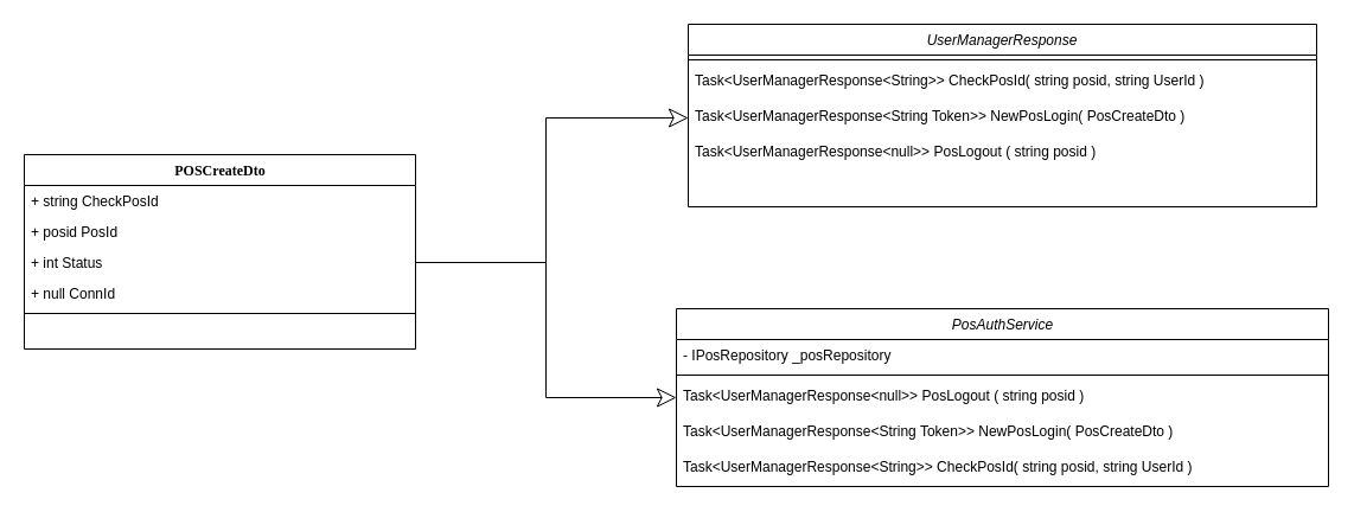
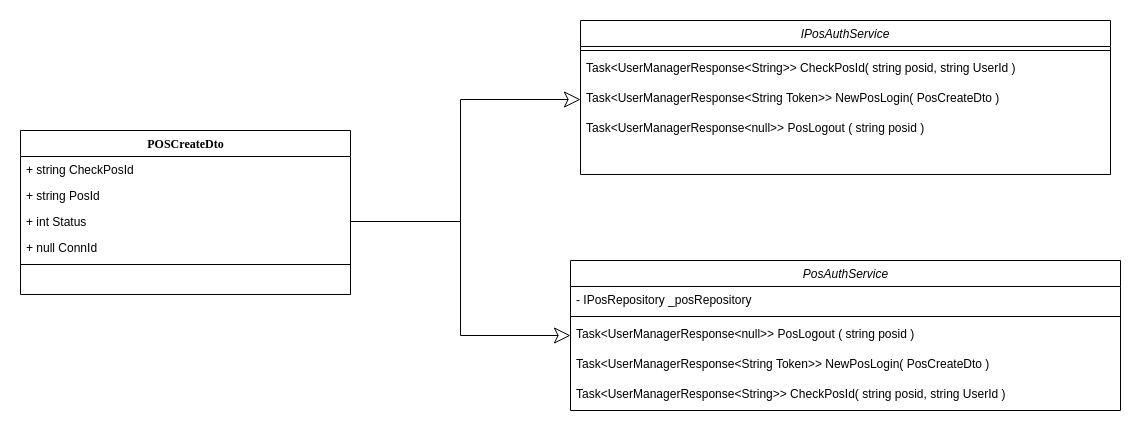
  <mxCell id="0" />
  <mxCell id="1" parent="0" />
- <mxCell id="2" value="UserManagerResponse" style="swimlane;fontStyle=2;align=center;verticalAlign=top;childLayout=stackLayout;horizontal=1;startSize=26;horizontalStack=0;resizeParent=1;resizeLast=0;collapsible=1;marginBottom=0;rounded=0;shadow=0;strokeWidth=1;" vertex="1" parent="1"><mxGeometry x="580" y="20" width="530" height="154" as="geometry"><mxRectangle x="230" y="140" width="160" height="26" as="alternateBounds" /></mxGeometry></mxCell>
+ <mxCell id="2" value="IPosAuthService" style="swimlane;fontStyle=2;align=center;verticalAlign=top;childLayout=stackLayout;horizontal=1;startSize=26;horizontalStack=0;resizeParent=1;resizeLast=0;collapsible=1;marginBottom=0;rounded=0;shadow=0;strokeWidth=1;" vertex="1" parent="1"><mxGeometry x="580" y="20" width="530" height="154" as="geometry"><mxRectangle x="230" y="140" width="160" height="26" as="alternateBounds" /></mxGeometry></mxCell>
  <mxCell id="3" value="" style="line;html=1;strokeWidth=1;align=left;verticalAlign=middle;spacingTop=-1;spacingLeft=3;spacingRight=3;rotatable=0;labelPosition=right;points=[];portConstraint=eastwest;" vertex="1" parent="2"><mxGeometry y="26" width="530" height="8" as="geometry" /></mxCell>
  <mxCell id="4" value="Task&lt;UserManagerResponse&lt;String&gt;&gt; CheckPosId( string posid, string UserId )  " style="text;align=left;verticalAlign=top;spacingLeft=4;spacingRight=4;overflow=hidden;rotatable=0;points=[[0,0.5],[1,0.5]];portConstraint=eastwest;" vertex="1" parent="2"><mxGeometry y="34" width="530" height="30" as="geometry" /></mxCell>
  <mxCell id="5" value="Task&lt;UserManagerResponse&lt;String Token&gt;&gt; NewPosLogin( PosCreateDto )  " style="text;align=left;verticalAlign=top;spacingLeft=4;spacingRight=4;overflow=hidden;rotatable=0;points=[[0,0.5],[1,0.5]];portConstraint=eastwest;" vertex="1" parent="2"><mxGeometry y="64" width="530" height="30" as="geometry" /></mxCell>
  <mxCell id="6" value="Task&lt;UserManagerResponse&lt;null&gt;&gt; PosLogout ( string posid )  " style="text;align=left;verticalAlign=top;spacingLeft=4;spacingRight=4;overflow=hidden;rotatable=0;points=[[0,0.5],[1,0.5]];portConstraint=eastwest;" vertex="1" parent="2"><mxGeometry y="94" width="530" height="30" as="geometry" /></mxCell>
  <mxCell id="7" value="&lt;span style=&quot;font-family: &amp;#34;helvetica&amp;#34; ; font-style: italic ; font-weight: 400&quot;&gt;PosAuthService&lt;/span&gt;" style="swimlane;html=1;fontStyle=1;align=center;verticalAlign=top;childLayout=stackLayout;horizontal=1;startSize=26;horizontalStack=0;resizeParent=1;resizeLast=0;collapsible=1;marginBottom=0;swimlaneFillColor=#ffffff;rounded=0;shadow=0;comic=0;labelBackgroundColor=none;strokeWidth=1;fillColor=none;fontFamily=Verdana;fontSize=12" vertex="1" parent="1"><mxGeometry x="570" y="260" width="550" height="150" as="geometry" /></mxCell>
  <mxCell id="8" value="- IPosRepository _posRepository" style="text;align=left;verticalAlign=top;spacingLeft=4;spacingRight=4;overflow=hidden;rotatable=0;points=[[0,0.5],[1,0.5]];portConstraint=eastwest;rounded=0;shadow=0;html=0;" vertex="1" parent="7"><mxGeometry y="26" width="550" height="26" as="geometry" /></mxCell>
  <mxCell id="9" value="" style="line;html=1;strokeWidth=1;fillColor=none;align=left;verticalAlign=middle;spacingTop=-1;spacingLeft=3;spacingRight=3;rotatable=0;labelPosition=right;points=[];portConstraint=eastwest;" vertex="1" parent="7"><mxGeometry y="52" width="550" height="8" as="geometry" /></mxCell>
  <mxCell id="10" value="Task&lt;UserManagerResponse&lt;null&gt;&gt; PosLogout ( string posid )  " style="text;align=left;verticalAlign=top;spacingLeft=4;spacingRight=4;overflow=hidden;rotatable=0;points=[[0,0.5],[1,0.5]];portConstraint=eastwest;" vertex="1" parent="7"><mxGeometry y="60" width="550" height="30" as="geometry" /></mxCell>
  <mxCell id="11" value="Task&lt;UserManagerResponse&lt;String Token&gt;&gt; NewPosLogin( PosCreateDto )  " style="text;align=left;verticalAlign=top;spacingLeft=4;spacingRight=4;overflow=hidden;rotatable=0;points=[[0,0.5],[1,0.5]];portConstraint=eastwest;" vertex="1" parent="7"><mxGeometry y="90" width="550" height="30" as="geometry" /></mxCell>
  <mxCell id="12" value="Task&lt;UserManagerResponse&lt;String&gt;&gt; CheckPosId( string posid, string UserId )  " style="text;align=left;verticalAlign=top;spacingLeft=4;spacingRight=4;overflow=hidden;rotatable=0;points=[[0,0.5],[1,0.5]];portConstraint=eastwest;" vertex="1" parent="7"><mxGeometry y="120" width="550" height="30" as="geometry" /></mxCell>
  <mxCell id="13" value="POSCreateDto" style="swimlane;html=1;fontStyle=1;align=center;verticalAlign=top;childLayout=stackLayout;horizontal=1;startSize=26;horizontalStack=0;resizeParent=1;resizeLast=0;collapsible=1;marginBottom=0;swimlaneFillColor=#ffffff;rounded=0;shadow=0;comic=0;labelBackgroundColor=none;strokeWidth=1;fillColor=none;fontFamily=Verdana;fontSize=12" vertex="1" parent="1"><mxGeometry x="20" y="130" width="330" height="164" as="geometry" /></mxCell>
  <mxCell id="14" value="+ string CheckPosId" style="text;html=1;strokeColor=none;fillColor=none;align=left;verticalAlign=top;spacingLeft=4;spacingRight=4;whiteSpace=wrap;overflow=hidden;rotatable=0;points=[[0,0.5],[1,0.5]];portConstraint=eastwest;" vertex="1" parent="13"><mxGeometry y="26" width="330" height="26" as="geometry" /></mxCell>
- <mxCell id="15" value="+ posid PosId" style="text;html=1;strokeColor=none;fillColor=none;align=left;verticalAlign=top;spacingLeft=4;spacingRight=4;whiteSpace=wrap;overflow=hidden;rotatable=0;points=[[0,0.5],[1,0.5]];portConstraint=eastwest;" vertex="1" parent="13"><mxGeometry y="52" width="330" height="26" as="geometry" /></mxCell>
+ <mxCell id="15" value="+ string PosId" style="text;html=1;strokeColor=none;fillColor=none;align=left;verticalAlign=top;spacingLeft=4;spacingRight=4;whiteSpace=wrap;overflow=hidden;rotatable=0;points=[[0,0.5],[1,0.5]];portConstraint=eastwest;" vertex="1" parent="13"><mxGeometry y="52" width="330" height="26" as="geometry" /></mxCell>
  <mxCell id="16" value="+ int Status" style="text;html=1;strokeColor=none;fillColor=none;align=left;verticalAlign=top;spacingLeft=4;spacingRight=4;whiteSpace=wrap;overflow=hidden;rotatable=0;points=[[0,0.5],[1,0.5]];portConstraint=eastwest;" vertex="1" parent="13"><mxGeometry y="78" width="330" height="26" as="geometry" /></mxCell>
  <mxCell id="17" value="+ null ConnId" style="text;html=1;strokeColor=none;fillColor=none;align=left;verticalAlign=top;spacingLeft=4;spacingRight=4;whiteSpace=wrap;overflow=hidden;rotatable=0;points=[[0,0.5],[1,0.5]];portConstraint=eastwest;" vertex="1" parent="13"><mxGeometry y="104" width="330" height="26" as="geometry" /></mxCell>
  <mxCell id="18" value="" style="line;html=1;strokeWidth=1;fillColor=none;align=left;verticalAlign=middle;spacingTop=-1;spacingLeft=3;spacingRight=3;rotatable=0;labelPosition=right;points=[];portConstraint=eastwest;" vertex="1" parent="13"><mxGeometry y="130" width="330" height="8" as="geometry" /></mxCell>
  <mxCell id="19" style="edgeStyle=orthogonalEdgeStyle;rounded=0;orthogonalLoop=1;jettySize=auto;html=1;exitX=1;exitY=0.5;exitDx=0;exitDy=0;endArrow=classic;endFill=0;endSize=14;" edge="1" parent="1" source="16" target="5"><mxGeometry relative="1" as="geometry" /></mxCell>
  <mxCell id="20" style="edgeStyle=orthogonalEdgeStyle;rounded=0;orthogonalLoop=1;jettySize=auto;html=1;exitX=1;exitY=0.5;exitDx=0;exitDy=0;entryX=0;entryY=0.5;entryDx=0;entryDy=0;endArrow=classic;endFill=0;endSize=14;" edge="1" parent="1" source="16" target="10"><mxGeometry relative="1" as="geometry"><Array as="points"><mxPoint x="460" y="221" /><mxPoint x="460" y="335" /></Array></mxGeometry></mxCell>
